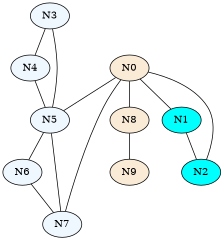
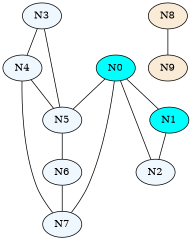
  graph {
    node [fillcolor="#F0F8FF" style=filled]
    N3
    N4
    N5
    N6
    N7
-   N0 [fillcolor="#FAEBD7"]
+   N0 [fillcolor="#00FFFF"]
    N8 [fillcolor="#FAEBD7"]
    N9 [fillcolor="#FAEBD7"]
    N1 [fillcolor="#00FFFF"]
-   N2 [fillcolor="#00FFFF"]
+   N2
    subgraph sub_1 {
      N3
      N4
      N5
      N6
      N7
    }
    subgraph sub_2 {
      N0
      N8
      N9
    }
    subgraph sub_3 {
      N1
      N2
    }
    N3 -- N4
    N3 -- N5
    N4 -- N5
    N5 -- N6
-   N5 -- N7
+   N4 -- N7
    N6 -- N7
    N0 -- N5
    N0 -- N7
-   N0 -- N8
    N0 -- N1
    N0 -- N2
    N8 -- N9
    N1 -- N2
  }
